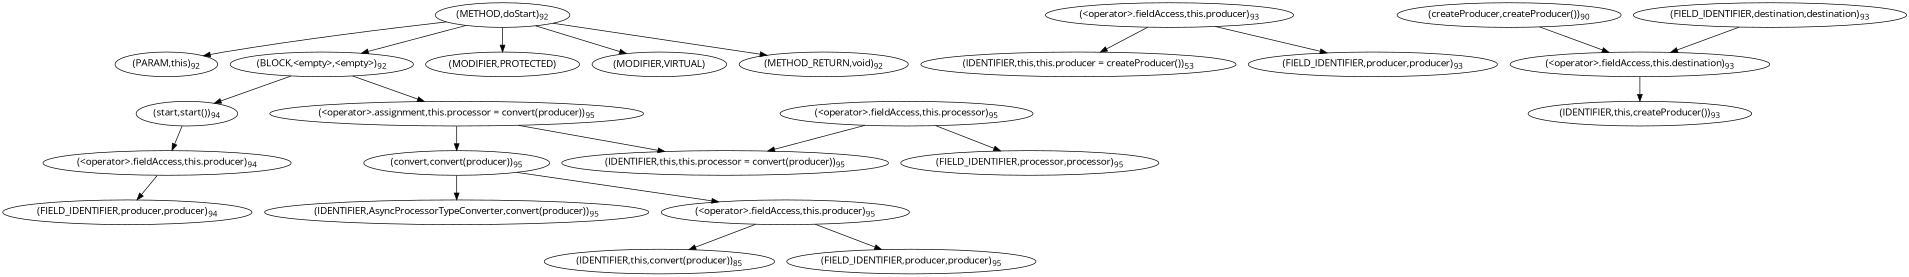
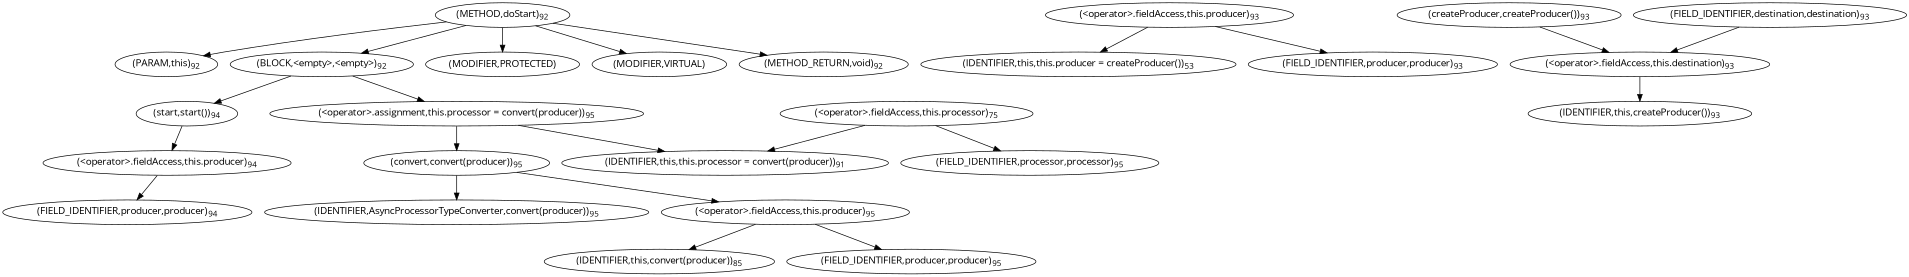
  digraph {
    fontname="Open Sans"
    node [fontname="Open Sans"]
    edge [fontname="Open Sans"]
    n1 [label=<(METHOD,doStart)<SUB>92</SUB>>]
    n2 [label=<(PARAM,this)<SUB>92</SUB>>]
    n3 [label=<(BLOCK,&lt;empty&gt;,&lt;empty&gt;)<SUB>92</SUB>>]
    n4 [label=<(MODIFIER,PROTECTED)>]
    n5 [label=<(MODIFIER,VIRTUAL)>]
    n6 [label=<(METHOD_RETURN,void)<SUB>92</SUB>>]
    n7 [label=<(start,start())<SUB>94</SUB>>]
    n8 [label=<(&lt;operator&gt;.assignment,this.processor = convert(producer))<SUB>95</SUB>>]
    n9 [label=<(&lt;operator&gt;.fieldAccess,this.producer)<SUB>94</SUB>>]
    n10 [label=<(convert,convert(producer))<SUB>95</SUB>>]
-   n11 [label=<(IDENTIFIER,this,this.processor = convert(producer))<SUB>95</SUB>>]
+   n11 [label=<(IDENTIFIER,this,this.processor = convert(producer))<SUB>91</SUB>>]
    n12 [label=<(&lt;operator&gt;.fieldAccess,this.producer)<SUB>93</SUB>>]
    n13 [label=<(IDENTIFIER,this,this.producer = createProducer())<SUB>53</SUB>>]
    n14 [label=<(FIELD_IDENTIFIER,producer,producer)<SUB>93</SUB>>]
-   n15 [label=<(createProducer,createProducer())<SUB>90</SUB>>]
+   n15 [label=<(createProducer,createProducer())<SUB>93</SUB>>]
    n16 [label=<(&lt;operator&gt;.fieldAccess,this.destination)<SUB>93</SUB>>]
    n17 [label=<(IDENTIFIER,this,createProducer())<SUB>93</SUB>>]
    n18 [label=<(FIELD_IDENTIFIER,destination,destination)<SUB>93</SUB>>]
    n19 [label=<(FIELD_IDENTIFIER,producer,producer)<SUB>94</SUB>>]
-   n20 [label=<(&lt;operator&gt;.fieldAccess,this.processor)<SUB>95</SUB>>]
+   n20 [label=<(&lt;operator&gt;.fieldAccess,this.processor)<SUB>75</SUB>>]
    n21 [label=<(FIELD_IDENTIFIER,processor,processor)<SUB>95</SUB>>]
    n22 [label=<(IDENTIFIER,AsyncProcessorTypeConverter,convert(producer))<SUB>95</SUB>>]
    n23 [label=<(&lt;operator&gt;.fieldAccess,this.producer)<SUB>95</SUB>>]
    n24 [label=<(IDENTIFIER,this,convert(producer))<SUB>85</SUB>>]
    n25 [label=<(FIELD_IDENTIFIER,producer,producer)<SUB>95</SUB>>]
    n1 -> n2
    n1 -> n3
    n1 -> n4
    n1 -> n5
    n1 -> n6
    n3 -> n7
    n3 -> n8
    n7 -> n9
    n8 -> n10
    n8 -> n11
    n9 -> n19
    n10 -> n22
    n10 -> n23
    n12 -> n13
    n12 -> n14
    n15 -> n16
    n16 -> n17
    n18 -> n16
    n20 -> n11
    n20 -> n21
    n23 -> n24
    n23 -> n25
  }
